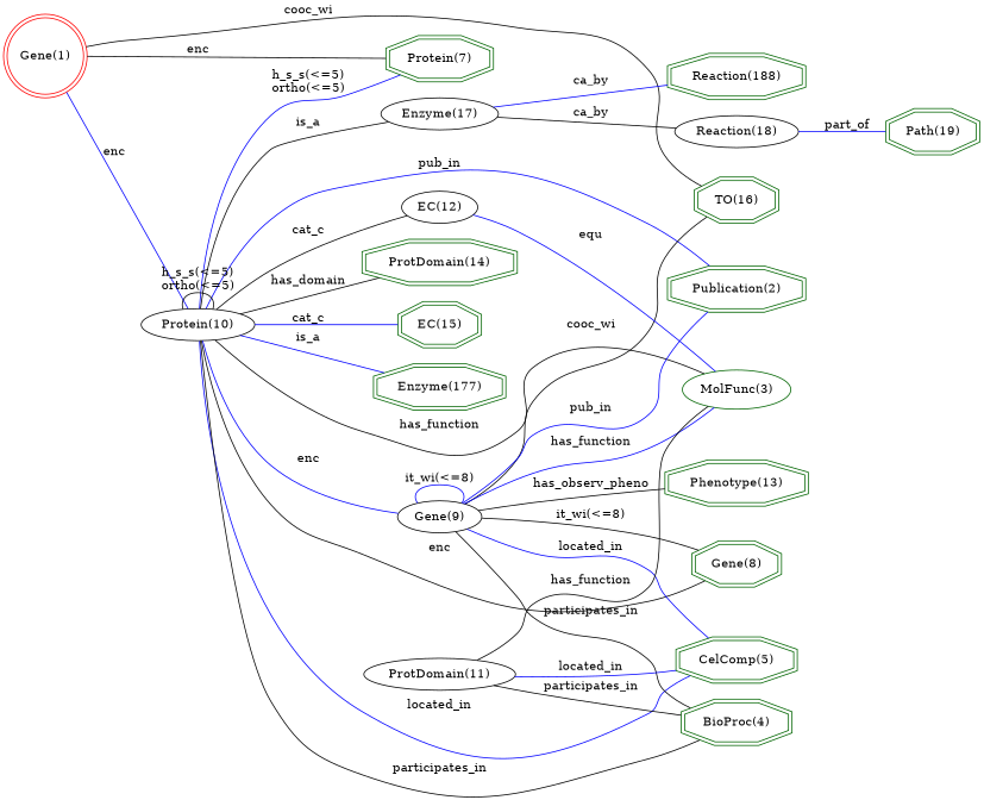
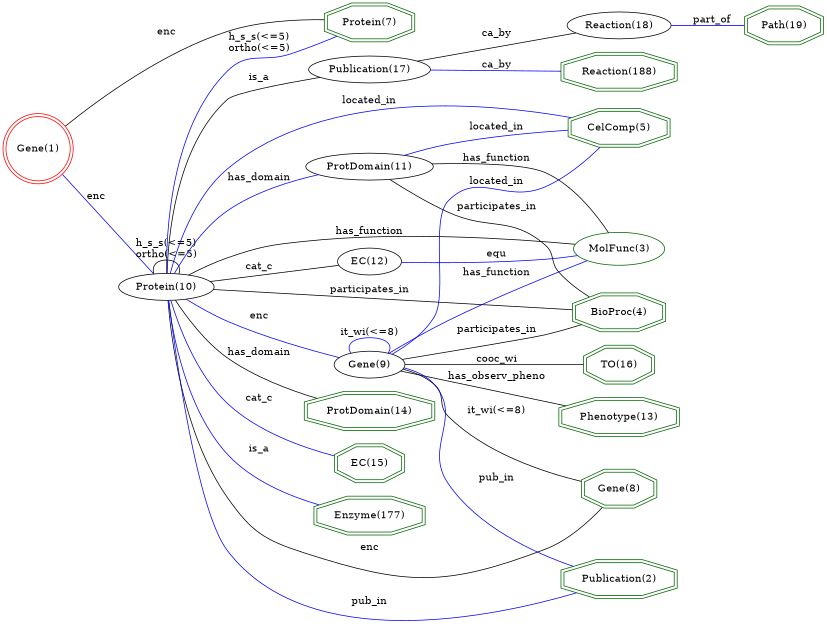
  digraph {
    rankdir=LR
    node [color=darkgreen shape=doubleoctagon]
    edge [arrowhead=none color=black]
    "Phenotype(13)" [height=0.61111 width=1.9805]
    "Protein(7)" [height=0.61111 width=1.4931]
    "TO(16)" [height=0.61111 width=1.2077]
    "MolFunc(3)" [height=0.61111 shape=ellipse width=1.7]
    "Gene(8)" [height=0.61111 width=1.286]
    "CelComp(5)" [height=0.61111 width=1.7443]
    "BioProc(4)" [height=0.61111 width=1.5966]
    "Publication(2)" [height=0.61111 width=1.9362]
    "Reaction(188)" [height=0.61111 width=1.9359]
    "ProtDomain(14)" [height=0.61111 width=2.1578]
    "EC(15)" [height=0.61111 width=1.1977]
    "Path(19)" [height=0.61111 width=1.3307]
    "Enzyme(177)" [height=0.61111 width=1.8621]
    "Gene(1)" [color=red height=1.1966 shape=doublecircle width=1.1966]
    "Protein(10)" [height=0.5 width=1.3996 color="" shape=""]
    "Gene(9)" [height=0.5 width=1.0855 color="" shape=""]
    "EC(12)" [height=0.5 width=1.0039 color="" shape=""]
-   "Enzyme(17)" [height=0.5 width=1.4949 color="" shape=""]
+   "Enzyme(17)" [height=0.5 width=1.4949 label="Publication(17)" color="" shape=""]
    "ProtDomain(11)" [height=0.5 width=1.8819 color="" shape=""]
    "Reaction(18)" [height=0.5 width=1.5631 color="" shape=""]
    "Gene(1)" -> "Protein(7)" [label=enc]
-   "Gene(1)" -> "TO(16)" [label=cooc_wi]
    "Gene(1)" -> "Protein(10)" [color=blue label=enc]
    "Protein(10)" -> "Protein(7)" [color=blue label="h_s_s(<=5)\northo(<=5)"]
    "Protein(10)" -> "MolFunc(3)" [label=has_function]
    "Protein(10)" -> "Gene(8)" [label=enc]
    "Protein(10)" -> "CelComp(5)" [color=blue label=located_in]
    "Protein(10)" -> "BioProc(4)" [label=participates_in]
    "Protein(10)" -> "Publication(2)" [color=blue label=pub_in]
    "Protein(10)" -> "ProtDomain(14)" [label=has_domain]
    "Protein(10)" -> "EC(15)" [color=blue label=cat_c]
    "Protein(10)" -> "Enzyme(177)" [color=blue label=is_a]
    "Protein(10)" -> "Protein(10)" [label="h_s_s(<=5)\northo(<=5)"]
    "Protein(10)" -> "Gene(9)" [color=blue label=enc]
    "Protein(10)" -> "EC(12)" [label=cat_c]
    "Protein(10)" -> "Enzyme(17)" [label=is_a]
+   "Protein(10)" -> "ProtDomain(11)" [color=blue label=has_domain]
    "Gene(9)" -> "Phenotype(13)" [label=has_observ_pheno]
    "Gene(9)" -> "TO(16)" [label=cooc_wi]
    "Gene(9)" -> "MolFunc(3)" [color=blue label=has_function]
    "Gene(9)" -> "Gene(8)" [label="it_wi(<=8)"]
    "Gene(9)" -> "CelComp(5)" [color=blue label=located_in]
    "Gene(9)" -> "BioProc(4)" [label=participates_in]
    "Gene(9)" -> "Publication(2)" [color=blue label=pub_in]
    "Gene(9)" -> "Gene(9)" [color=blue label="it_wi(<=8)"]
    "EC(12)" -> "MolFunc(3)" [color=blue label=equ]
    "Enzyme(17)" -> "Reaction(188)" [color=blue label=ca_by]
    "Enzyme(17)" -> "Reaction(18)" [label=ca_by]
    "ProtDomain(11)" -> "MolFunc(3)" [label=has_function]
    "ProtDomain(11)" -> "CelComp(5)" [color=blue label=located_in]
    "ProtDomain(11)" -> "BioProc(4)" [label=participates_in]
    "Reaction(18)" -> "Path(19)" [color=blue label=part_of]
  }
